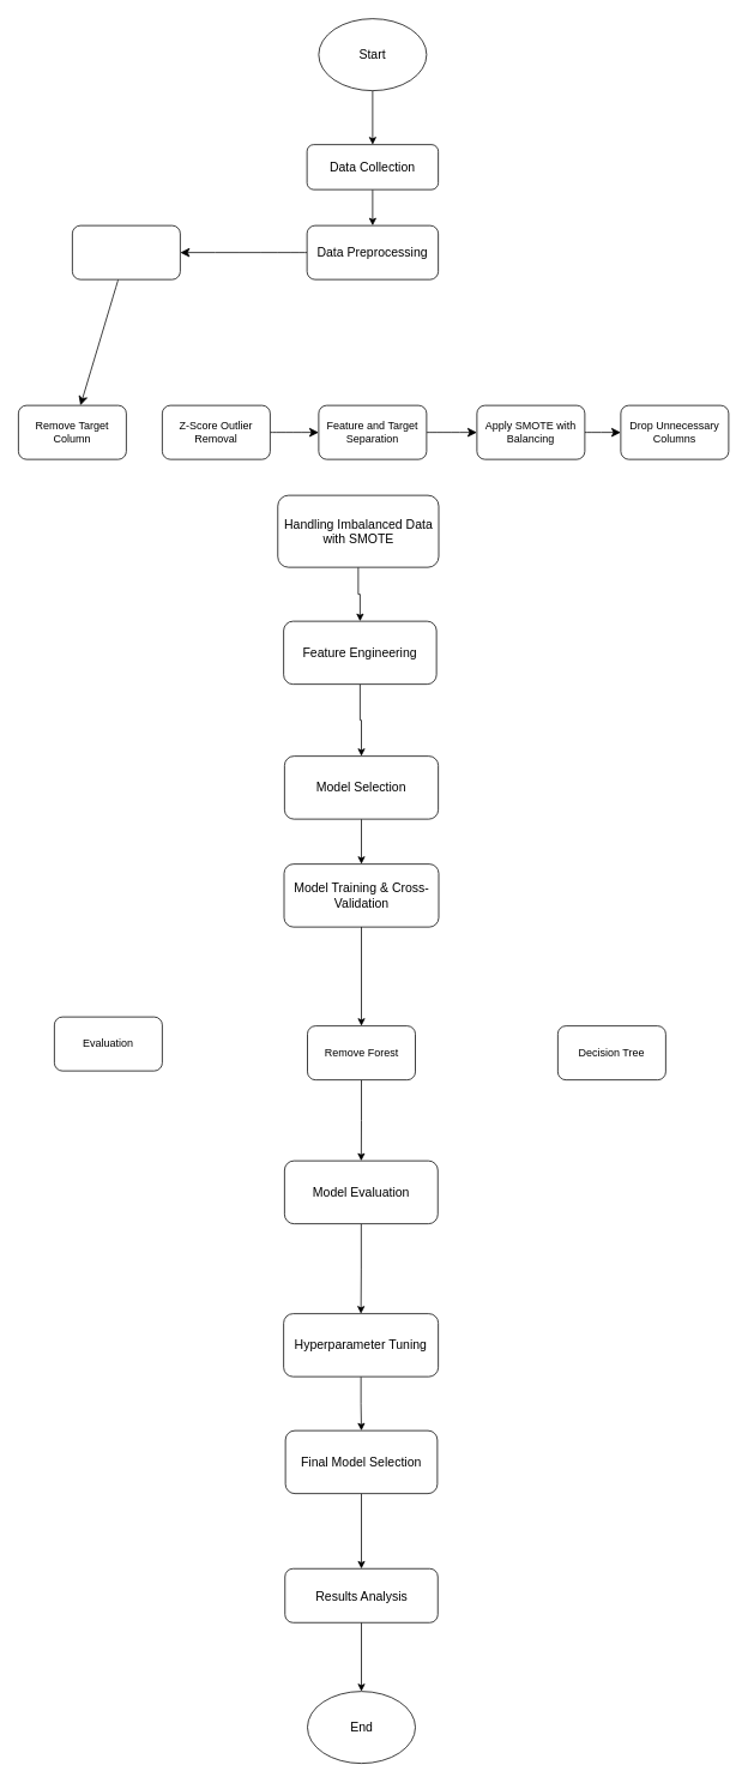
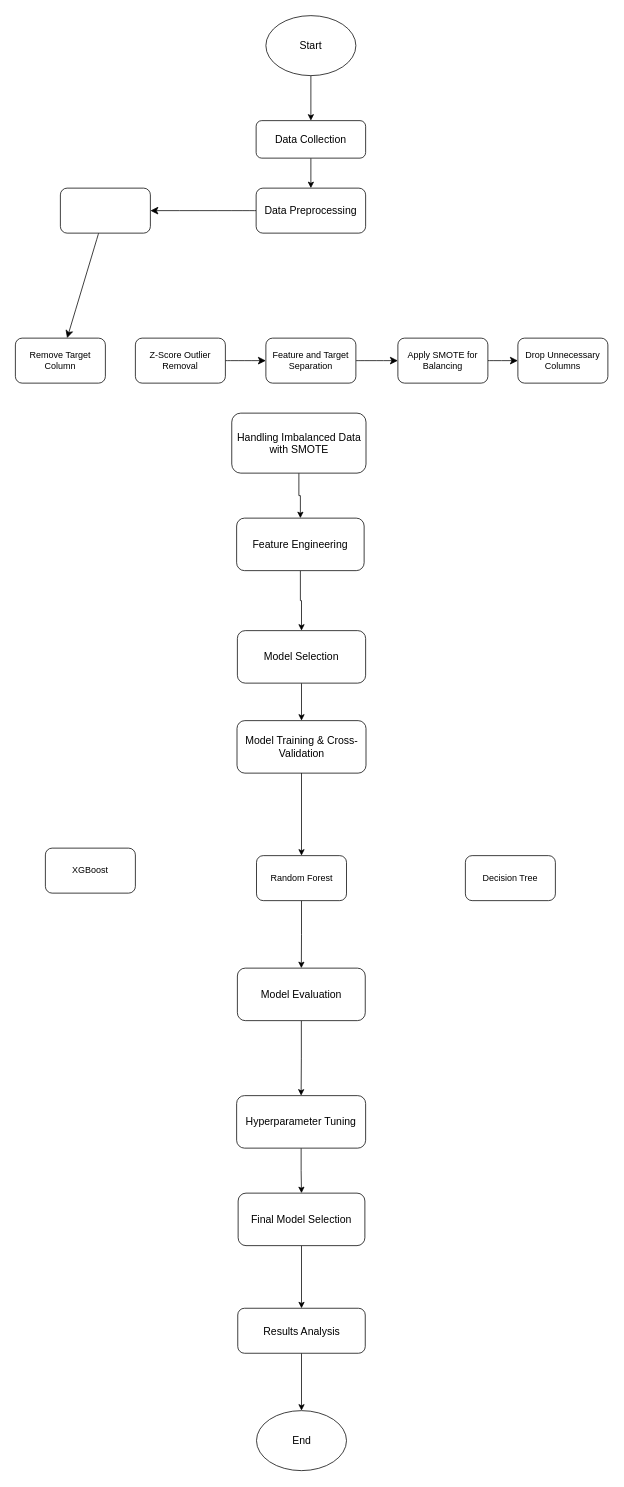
  <mxCell id="0" />
  <mxCell id="1" parent="0" />
  <mxCell id="2" style="edgeStyle=orthogonalEdgeStyle;rounded=0;orthogonalLoop=1;jettySize=auto;html=1;entryX=0.5;entryY=0;entryDx=0;entryDy=0;" edge="1" parent="1" source="3" target="9"><mxGeometry relative="1" as="geometry" /></mxCell>
  <mxCell id="3" value="Data Collection" style="rounded=1;whiteSpace=wrap;html=1;fontSize=14;glass=0;strokeWidth=1;shadow=0;" parent="1" vertex="1"><mxGeometry x="341" y="160" width="146" height="50" as="geometry" /></mxCell>
  <mxCell id="4" style="edgeStyle=orthogonalEdgeStyle;rounded=0;orthogonalLoop=1;jettySize=auto;html=1;" edge="1" parent="1" source="5" target="3"><mxGeometry relative="1" as="geometry" /></mxCell>
  <mxCell id="5" value="Start" style="ellipse;whiteSpace=wrap;html=1;fontSize=14;fontStyle=0" vertex="1" parent="1"><mxGeometry x="354" y="20" width="120" height="80" as="geometry" /></mxCell>
  <mxCell id="6" value="" style="edgeStyle=orthogonalEdgeStyle;rounded=0;orthogonalLoop=1;jettySize=auto;html=1;" edge="1" parent="1" source="7" target="16"><mxGeometry relative="1" as="geometry" /></mxCell>
  <mxCell id="7" value="Model Selection" style="rounded=1;whiteSpace=wrap;html=1;fontSize=14;glass=0;strokeWidth=1;shadow=0;" vertex="1" parent="1"><mxGeometry x="316" y="840" width="171" height="70" as="geometry" /></mxCell>
  <mxCell id="8" value="" style="edgeStyle=none;curved=1;rounded=0;orthogonalLoop=1;jettySize=auto;html=1;fontSize=12;startSize=8;endSize=8;" edge="1" parent="1" source="9" target="38"><mxGeometry relative="1" as="geometry" /></mxCell>
  <mxCell id="9" value="Data Preprocessing" style="rounded=1;whiteSpace=wrap;html=1;fontSize=14;glass=0;strokeWidth=1;shadow=0;" vertex="1" parent="1"><mxGeometry x="341" y="250" width="146" height="60" as="geometry" /></mxCell>
  <mxCell id="10" value="End" style="ellipse;whiteSpace=wrap;html=1;fontSize=14;" vertex="1" parent="1"><mxGeometry x="341.5" y="1880" width="120" height="80" as="geometry" /></mxCell>
  <mxCell id="11" value="" style="edgeStyle=orthogonalEdgeStyle;rounded=0;orthogonalLoop=1;jettySize=auto;html=1;" edge="1" parent="1" source="12" target="14"><mxGeometry relative="1" as="geometry" /></mxCell>
  <mxCell id="12" value="Handling Imbalanced Data with SMOTE" style="rounded=1;whiteSpace=wrap;html=1;fontSize=14;glass=0;strokeWidth=1;shadow=0;" vertex="1" parent="1"><mxGeometry x="308.5" y="550" width="179" height="80" as="geometry" /></mxCell>
  <mxCell id="13" value="" style="edgeStyle=orthogonalEdgeStyle;rounded=0;orthogonalLoop=1;jettySize=auto;html=1;" edge="1" parent="1" source="14" target="7"><mxGeometry relative="1" as="geometry" /></mxCell>
  <mxCell id="14" value="&lt;span style=&quot;text-align: left; font-size: 14px;&quot;&gt;Feature Engineering&lt;/span&gt;" style="rounded=1;whiteSpace=wrap;html=1;fontSize=14;glass=0;strokeWidth=1;shadow=0;" vertex="1" parent="1"><mxGeometry x="315" y="690" width="170" height="70" as="geometry" /></mxCell>
  <mxCell id="15" value="" style="edgeStyle=orthogonalEdgeStyle;rounded=0;orthogonalLoop=1;jettySize=auto;html=1;" edge="1" parent="1" source="28" target="18"><mxGeometry relative="1" as="geometry" /></mxCell>
  <mxCell id="16" value="Model Training &amp;amp; Cross-Validation" style="rounded=1;whiteSpace=wrap;html=1;fontSize=14;" vertex="1" parent="1"><mxGeometry x="315.5" y="960" width="172" height="70" as="geometry" /></mxCell>
  <mxCell id="17" value="" style="edgeStyle=orthogonalEdgeStyle;rounded=0;orthogonalLoop=1;jettySize=auto;html=1;" edge="1" parent="1" source="18" target="20"><mxGeometry relative="1" as="geometry" /></mxCell>
  <mxCell id="18" value="Model Evaluation" style="rounded=1;whiteSpace=wrap;html=1;fontSize=14;labelBackgroundColor=default;" vertex="1" parent="1"><mxGeometry x="316" y="1290" width="170.5" height="70" as="geometry" /></mxCell>
  <mxCell id="19" value="" style="edgeStyle=orthogonalEdgeStyle;rounded=0;orthogonalLoop=1;jettySize=auto;html=1;" edge="1" parent="1" source="20" target="22"><mxGeometry relative="1" as="geometry" /></mxCell>
  <mxCell id="20" value="Hyperparameter Tuning" style="rounded=1;whiteSpace=wrap;html=1;fontSize=14;" vertex="1" parent="1"><mxGeometry x="315" y="1460" width="172" height="70" as="geometry" /></mxCell>
  <mxCell id="21" value="" style="edgeStyle=orthogonalEdgeStyle;rounded=0;orthogonalLoop=1;jettySize=auto;html=1;" edge="1" parent="1" source="22" target="24"><mxGeometry relative="1" as="geometry" /></mxCell>
  <mxCell id="22" value="Final Model Selection" style="rounded=1;whiteSpace=wrap;html=1;fontSize=14;" vertex="1" parent="1"><mxGeometry x="317" y="1590" width="169" height="70" as="geometry" /></mxCell>
  <mxCell id="23" value="" style="edgeStyle=orthogonalEdgeStyle;rounded=0;orthogonalLoop=1;jettySize=auto;html=1;" edge="1" parent="1" source="24" target="10"><mxGeometry relative="1" as="geometry" /></mxCell>
  <mxCell id="24" value="Results Analysis" style="rounded=1;whiteSpace=wrap;html=1;fontSize=14;" vertex="1" parent="1"><mxGeometry x="316.5" y="1743.5" width="170" height="60" as="geometry" /></mxCell>
- <mxCell id="25" value="Evaluation" style="rounded=1;whiteSpace=wrap;html=1;" vertex="1" parent="1"><mxGeometry x="60" y="1130" width="120" height="60" as="geometry" /></mxCell>
+ <mxCell id="25" value="XGBoost" style="rounded=1;whiteSpace=wrap;html=1;" vertex="1" parent="1"><mxGeometry x="60" y="1130" width="120" height="60" as="geometry" /></mxCell>
  <mxCell id="26" value="Decision Tree" style="rounded=1;whiteSpace=wrap;html=1;" vertex="1" parent="1"><mxGeometry x="620" y="1140" width="120" height="60" as="geometry" /></mxCell>
  <mxCell id="27" value="" style="edgeStyle=orthogonalEdgeStyle;rounded=0;orthogonalLoop=1;jettySize=auto;html=1;" edge="1" parent="1" source="16" target="28"><mxGeometry relative="1" as="geometry"><mxPoint x="414" y="790" as="sourcePoint" /><mxPoint x="414" y="950" as="targetPoint" /></mxGeometry></mxCell>
- <mxCell id="28" value="Remove Forest" style="rounded=1;whiteSpace=wrap;html=1;" vertex="1" parent="1"><mxGeometry x="341.5" y="1140" width="120" height="60" as="geometry" /></mxCell>
+ <mxCell id="28" value="Random Forest" style="rounded=1;whiteSpace=wrap;html=1;" vertex="1" parent="1"><mxGeometry x="341.5" y="1140" width="120" height="60" as="geometry" /></mxCell>
  <mxCell id="29" value="Remove Target Column" style="rounded=1;whiteSpace=wrap;html=1;" vertex="1" parent="1"><mxGeometry x="20" y="450" width="120" height="60" as="geometry" /></mxCell>
  <mxCell id="30" value="" style="edgeStyle=none;curved=1;rounded=0;orthogonalLoop=1;jettySize=auto;html=1;fontSize=12;startSize=8;endSize=8;" edge="1" parent="1" source="31" target="33"><mxGeometry relative="1" as="geometry" /></mxCell>
  <mxCell id="31" value="Z-Score Outlier Removal" style="rounded=1;whiteSpace=wrap;html=1;" vertex="1" parent="1"><mxGeometry x="180" y="450" width="120" height="60" as="geometry" /></mxCell>
  <mxCell id="32" value="" style="edgeStyle=none;curved=1;rounded=0;orthogonalLoop=1;jettySize=auto;html=1;fontSize=12;startSize=8;endSize=8;" edge="1" parent="1" source="33" target="35"><mxGeometry relative="1" as="geometry" /></mxCell>
  <mxCell id="33" value="Feature and Target Separation" style="rounded=1;whiteSpace=wrap;html=1;" vertex="1" parent="1"><mxGeometry x="354" y="450" width="120" height="60" as="geometry" /></mxCell>
  <mxCell id="34" value="" style="edgeStyle=none;curved=1;rounded=0;orthogonalLoop=1;jettySize=auto;html=1;fontSize=12;startSize=8;endSize=8;" edge="1" parent="1" source="35" target="36"><mxGeometry relative="1" as="geometry" /></mxCell>
- <mxCell id="35" value="Apply SMOTE with Balancing" style="rounded=1;whiteSpace=wrap;html=1;" vertex="1" parent="1"><mxGeometry x="530" y="450" width="120" height="60" as="geometry" /></mxCell>
+ <mxCell id="35" value="Apply SMOTE for Balancing" style="rounded=1;whiteSpace=wrap;html=1;" vertex="1" parent="1"><mxGeometry x="530" y="450" width="120" height="60" as="geometry" /></mxCell>
  <mxCell id="36" value="Drop Unnecessary Columns" style="rounded=1;whiteSpace=wrap;html=1;" vertex="1" parent="1"><mxGeometry x="690" y="450" width="120" height="60" as="geometry" /></mxCell>
  <mxCell id="37" value="" style="edgeStyle=none;curved=1;rounded=0;orthogonalLoop=1;jettySize=auto;html=1;fontSize=12;startSize=8;endSize=8;" edge="1" parent="1" source="38" target="29"><mxGeometry relative="1" as="geometry" /></mxCell>
  <mxCell id="38" value="" style="whiteSpace=wrap;html=1;rounded=1;" vertex="1" parent="1"><mxGeometry x="80" y="250" width="120" height="60" as="geometry" /></mxCell>
